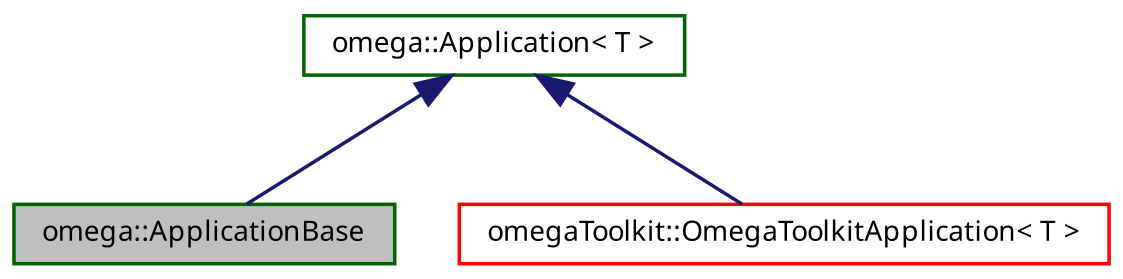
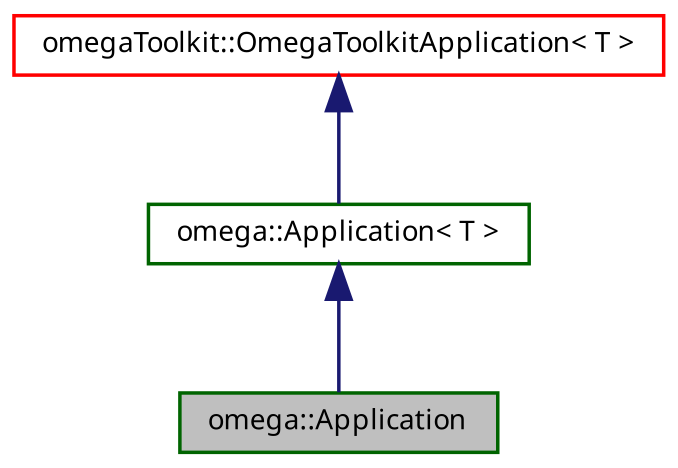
  digraph {
    node [color=darkgreen fontname="FreeSans.ttf" fontsize=8 shape=record]
    edge [color=midnightblue dir=back fontname="FreeSans.ttf" fontsize=8 labelfontname="FreeSans.ttf" labelfontsize=8 style=solid]
-   n1 [fillcolor=grey75 fontcolor=black height=0.2 label="omega::ApplicationBase" style=filled width=0.4]
+   n1 [fillcolor=grey75 fontcolor=black height=0.2 label="omega::Application" style=filled width=0.4]
    n2 [height=0.2 label="omega::Application\< T \>" width=0.4]
    n3 [color=red height=0.2 label="omegaToolkit::OmegaToolkitApplication\< T \>" width=0.4]
    n2 -> n1
-   n2 -> n3
+   n3 -> n2
  }
